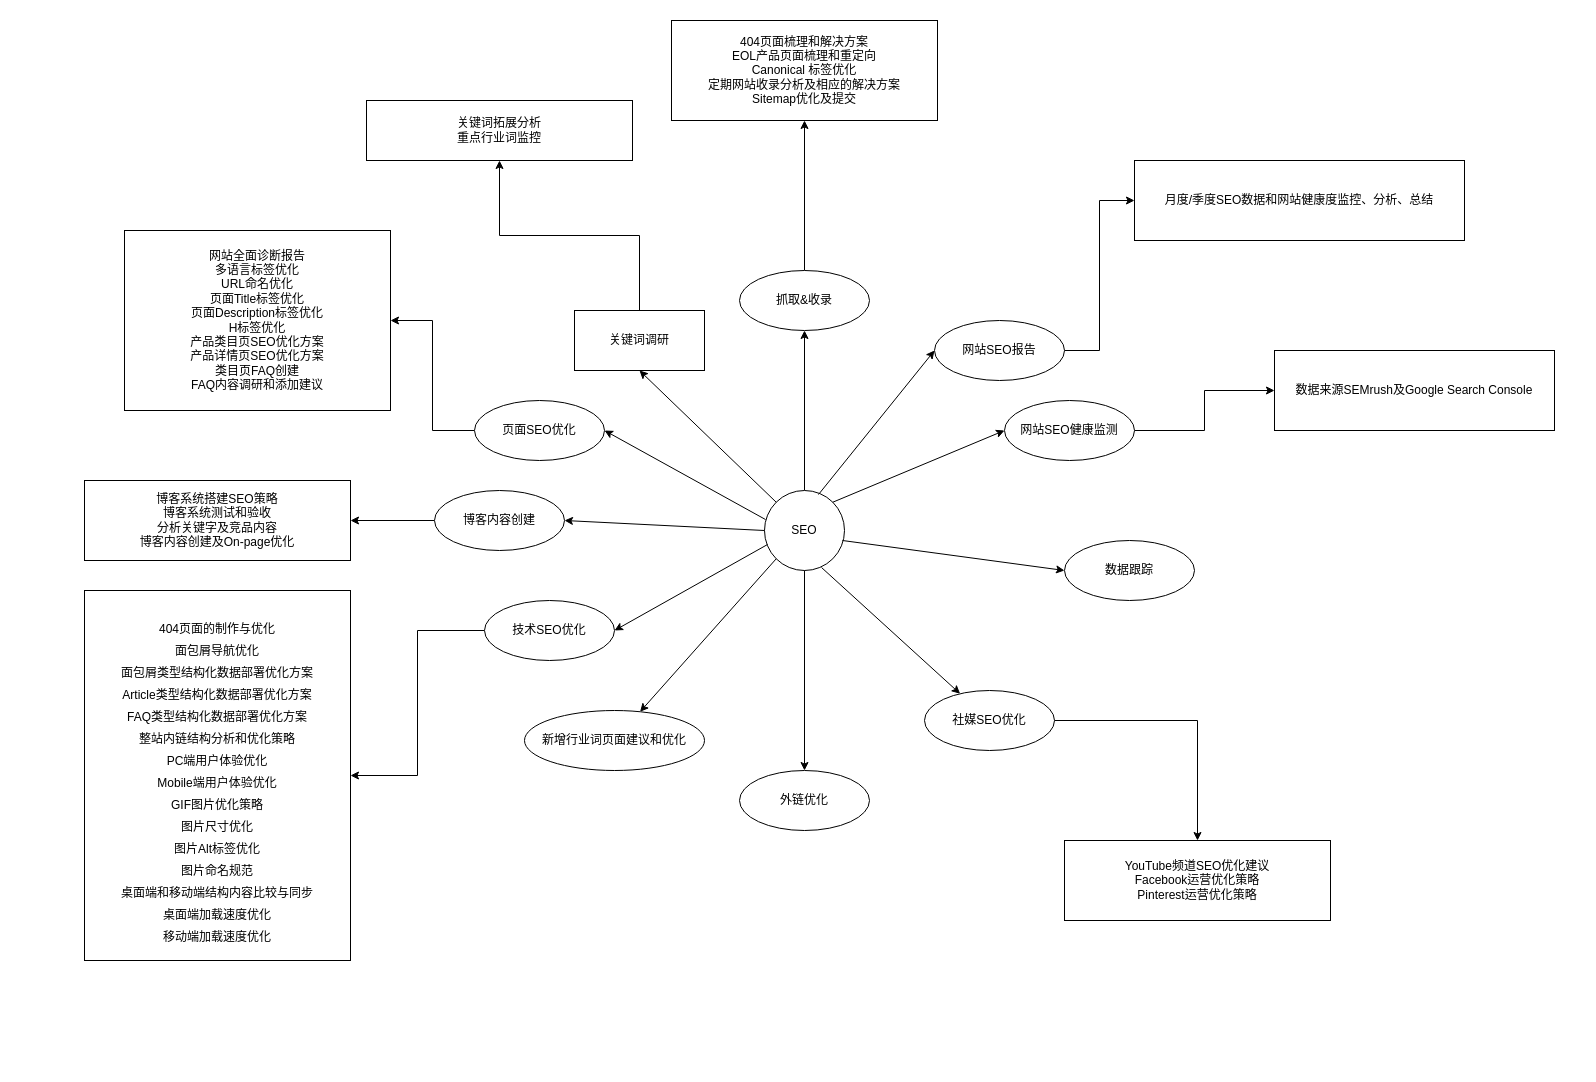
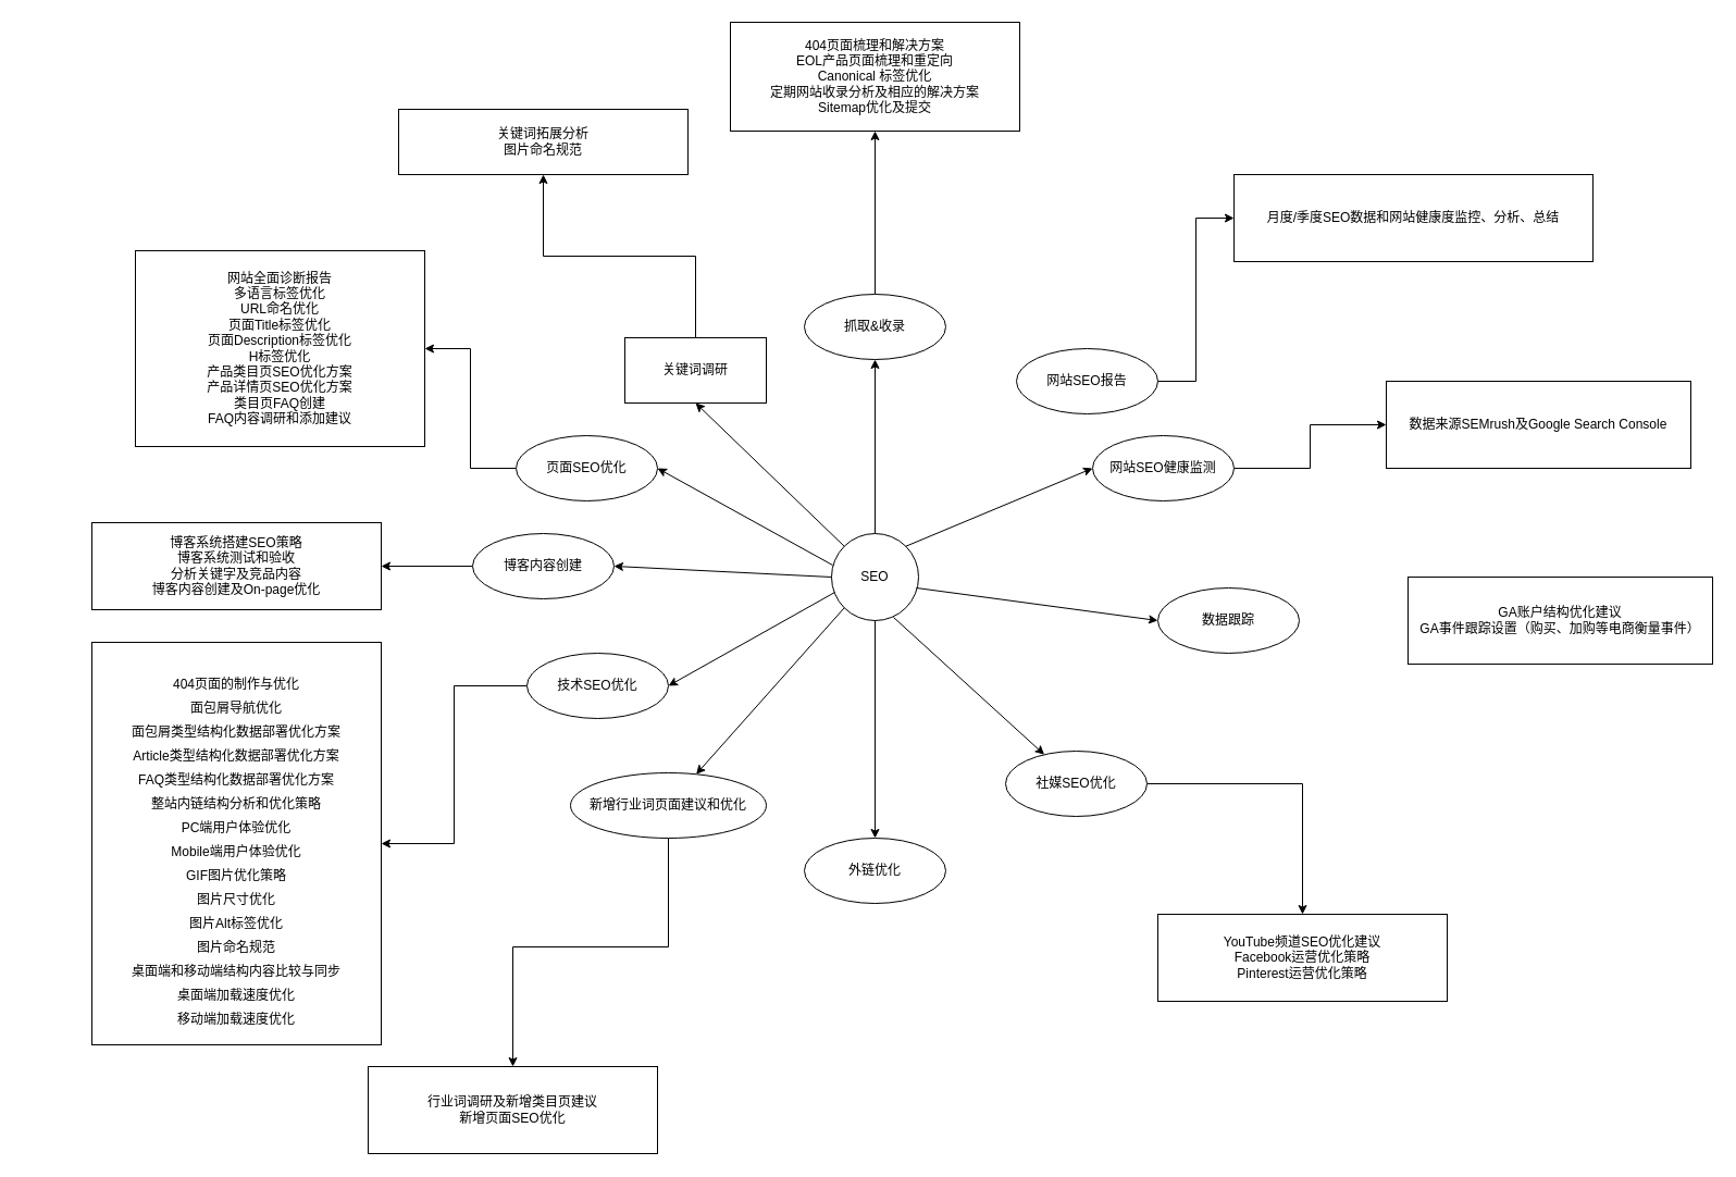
  <mxCell id="0" />
  <mxCell id="1" parent="0" />
  <mxCell id="2" style="edgeStyle=orthogonalEdgeStyle;rounded=0;orthogonalLoop=1;jettySize=auto;html=1;entryX=0.5;entryY=1;entryDx=0;entryDy=0;" edge="1" parent="1" source="3" target="5"><mxGeometry relative="1" as="geometry" /></mxCell>
  <mxCell id="3" value="SEO" style="ellipse;whiteSpace=wrap;html=1;aspect=fixed;" parent="1" vertex="1"><mxGeometry x="700" y="490" width="80" height="80" as="geometry" /></mxCell>
  <mxCell id="4" style="edgeStyle=orthogonalEdgeStyle;rounded=0;orthogonalLoop=1;jettySize=auto;html=1;" edge="1" parent="1" source="5" target="24"><mxGeometry relative="1" as="geometry" /></mxCell>
  <mxCell id="5" value="抓取&amp;amp;收录" style="ellipse;whiteSpace=wrap;html=1;" vertex="1" parent="1"><mxGeometry x="675" y="270" width="130" height="60" as="geometry" /></mxCell>
  <mxCell id="6" style="edgeStyle=orthogonalEdgeStyle;rounded=0;orthogonalLoop=1;jettySize=auto;html=1;strokeColor=default;" edge="1" parent="1" source="7" target="35"><mxGeometry relative="1" as="geometry" /></mxCell>
  <mxCell id="7" value="关键词调研" style="whiteSpace=wrap;html=1;rounded=0;" vertex="1" parent="1"><mxGeometry x="510" y="310" width="130" height="60" as="geometry" /></mxCell>
  <mxCell id="8" style="edgeStyle=orthogonalEdgeStyle;rounded=0;orthogonalLoop=1;jettySize=auto;html=1;entryX=1;entryY=0.5;entryDx=0;entryDy=0;strokeColor=default;" edge="1" parent="1" source="9" target="36"><mxGeometry relative="1" as="geometry" /></mxCell>
  <mxCell id="9" value="页面SEO优化" style="ellipse;whiteSpace=wrap;html=1;" vertex="1" parent="1"><mxGeometry x="410" y="400" width="130" height="60" as="geometry" /></mxCell>
  <mxCell id="10" style="edgeStyle=orthogonalEdgeStyle;rounded=0;orthogonalLoop=1;jettySize=auto;html=1;exitX=0;exitY=0.5;exitDx=0;exitDy=0;entryX=1;entryY=0.5;entryDx=0;entryDy=0;strokeColor=default;" edge="1" parent="1" source="11" target="37"><mxGeometry relative="1" as="geometry" /></mxCell>
  <mxCell id="11" value="博客内容创建" style="ellipse;whiteSpace=wrap;html=1;" vertex="1" parent="1"><mxGeometry x="370" y="490" width="130" height="60" as="geometry" /></mxCell>
  <mxCell id="12" style="edgeStyle=orthogonalEdgeStyle;rounded=0;orthogonalLoop=1;jettySize=auto;html=1;exitX=0;exitY=0.5;exitDx=0;exitDy=0;strokeColor=default;" edge="1" parent="1" source="13" target="38"><mxGeometry relative="1" as="geometry" /></mxCell>
  <mxCell id="13" value="技术SEO优化" style="ellipse;whiteSpace=wrap;html=1;" vertex="1" parent="1"><mxGeometry x="420" y="600" width="130" height="60" as="geometry" /></mxCell>
+ <mxCell id="14" style="edgeStyle=orthogonalEdgeStyle;rounded=0;orthogonalLoop=1;jettySize=auto;html=1;strokeColor=default;entryX=0.5;entryY=0;entryDx=0;entryDy=0;" edge="1" parent="1" source="15" target="39"><mxGeometry relative="1" as="geometry"><Array as="points"><mxPoint x="550" y="870" /><mxPoint x="407" y="870" /></Array></mxGeometry></mxCell>
  <mxCell id="15" value="新增行业词页面建议和优化" style="ellipse;whiteSpace=wrap;html=1;" vertex="1" parent="1"><mxGeometry x="460" y="710" width="180" height="60" as="geometry" /></mxCell>
  <mxCell id="16" value="外链优化" style="ellipse;whiteSpace=wrap;html=1;" vertex="1" parent="1"><mxGeometry x="675" y="770" width="130" height="60" as="geometry" /></mxCell>
  <mxCell id="17" style="edgeStyle=orthogonalEdgeStyle;rounded=0;orthogonalLoop=1;jettySize=auto;html=1;strokeColor=default;" edge="1" parent="1" source="18" target="40"><mxGeometry relative="1" as="geometry" /></mxCell>
  <mxCell id="18" value="社媒SEO优化" style="ellipse;whiteSpace=wrap;html=1;" vertex="1" parent="1"><mxGeometry x="860" y="690" width="130" height="60" as="geometry" /></mxCell>
  <mxCell id="19" value="数据跟踪" style="ellipse;whiteSpace=wrap;html=1;" vertex="1" parent="1"><mxGeometry x="1000" y="540" width="130" height="60" as="geometry" /></mxCell>
  <mxCell id="20" style="edgeStyle=orthogonalEdgeStyle;rounded=0;orthogonalLoop=1;jettySize=auto;html=1;strokeColor=default;" edge="1" parent="1" source="21" target="42"><mxGeometry relative="1" as="geometry" /></mxCell>
  <mxCell id="21" value="网站SEO健康监测" style="ellipse;whiteSpace=wrap;html=1;" vertex="1" parent="1"><mxGeometry x="940" y="400" width="130" height="60" as="geometry" /></mxCell>
  <mxCell id="22" style="edgeStyle=orthogonalEdgeStyle;rounded=0;orthogonalLoop=1;jettySize=auto;html=1;entryX=0;entryY=0.5;entryDx=0;entryDy=0;strokeColor=default;" edge="1" parent="1" source="23" target="43"><mxGeometry relative="1" as="geometry" /></mxCell>
  <mxCell id="23" value="网站SEO报告" style="ellipse;whiteSpace=wrap;html=1;" vertex="1" parent="1"><mxGeometry x="870" y="320" width="130" height="60" as="geometry" /></mxCell>
  <mxCell id="24" value="404页面梳理和解决方案&lt;br&gt;EOL产品页面梳理和重定向&lt;br&gt;Canonical 标签优化&lt;br&gt;定期网站收录分析及相应的解决方案&lt;br&gt;Sitemap优化及提交" style="rounded=0;whiteSpace=wrap;html=1;" vertex="1" parent="1"><mxGeometry x="607" y="20" width="266" height="100" as="geometry" /></mxCell>
  <mxCell id="25" value="" style="endArrow=classic;html=1;rounded=0;strokeColor=default;exitX=0;exitY=0;exitDx=0;exitDy=0;entryX=0.5;entryY=1;entryDx=0;entryDy=0;" edge="1" parent="1" source="3" target="7"><mxGeometry width="50" height="50" relative="1" as="geometry"><mxPoint x="730" y="300" as="sourcePoint" /><mxPoint x="780" y="250" as="targetPoint" /></mxGeometry></mxCell>
  <mxCell id="26" value="" style="endArrow=classic;html=1;rounded=0;strokeColor=default;exitX=0.013;exitY=0.363;exitDx=0;exitDy=0;entryX=1;entryY=0.5;entryDx=0;entryDy=0;exitPerimeter=0;" edge="1" parent="1" source="3" target="9"><mxGeometry width="50" height="50" relative="1" as="geometry"><mxPoint x="719.716" y="541.716" as="sourcePoint" /><mxPoint x="583" y="380" as="targetPoint" /></mxGeometry></mxCell>
  <mxCell id="27" value="" style="endArrow=classic;html=1;rounded=0;strokeColor=default;exitX=0;exitY=0.5;exitDx=0;exitDy=0;entryX=1;entryY=0.5;entryDx=0;entryDy=0;" edge="1" parent="1" source="3" target="11"><mxGeometry width="50" height="50" relative="1" as="geometry"><mxPoint x="731.716" y="551.716" as="sourcePoint" /><mxPoint x="595" y="390" as="targetPoint" /></mxGeometry></mxCell>
  <mxCell id="28" value="" style="endArrow=classic;html=1;rounded=0;strokeColor=default;entryX=1;entryY=0.5;entryDx=0;entryDy=0;exitX=0.038;exitY=0.675;exitDx=0;exitDy=0;exitPerimeter=0;" edge="1" parent="1" source="3" target="13"><mxGeometry width="50" height="50" relative="1" as="geometry"><mxPoint x="700" y="580" as="sourcePoint" /><mxPoint x="605" y="400" as="targetPoint" /></mxGeometry></mxCell>
  <mxCell id="29" value="" style="endArrow=classic;html=1;rounded=0;strokeColor=default;exitX=0;exitY=1;exitDx=0;exitDy=0;" edge="1" parent="1" source="3" target="15"><mxGeometry width="50" height="50" relative="1" as="geometry"><mxPoint x="751.716" y="571.716" as="sourcePoint" /><mxPoint x="615" y="410" as="targetPoint" /></mxGeometry></mxCell>
  <mxCell id="30" value="" style="endArrow=classic;html=1;rounded=0;strokeColor=default;entryX=0.5;entryY=0;entryDx=0;entryDy=0;exitX=0.5;exitY=1;exitDx=0;exitDy=0;" edge="1" parent="1" source="3" target="16"><mxGeometry width="50" height="50" relative="1" as="geometry"><mxPoint x="740" y="610" as="sourcePoint" /><mxPoint x="625" y="420" as="targetPoint" /></mxGeometry></mxCell>
  <mxCell id="31" value="" style="endArrow=classic;html=1;rounded=0;strokeColor=default;exitX=0.713;exitY=0.963;exitDx=0;exitDy=0;exitPerimeter=0;" edge="1" parent="1" source="3" target="18"><mxGeometry width="50" height="50" relative="1" as="geometry"><mxPoint x="771.716" y="591.716" as="sourcePoint" /><mxPoint x="635" y="430" as="targetPoint" /></mxGeometry></mxCell>
  <mxCell id="32" value="" style="endArrow=classic;html=1;rounded=0;strokeColor=default;exitX=0.975;exitY=0.625;exitDx=0;exitDy=0;entryX=0;entryY=0.5;entryDx=0;entryDy=0;exitPerimeter=0;" edge="1" parent="1" source="3" target="19"><mxGeometry width="50" height="50" relative="1" as="geometry"><mxPoint x="791.716" y="611.716" as="sourcePoint" /><mxPoint x="655" y="450" as="targetPoint" /></mxGeometry></mxCell>
  <mxCell id="33" value="" style="endArrow=classic;html=1;rounded=0;strokeColor=default;exitX=1;exitY=0;exitDx=0;exitDy=0;entryX=0;entryY=0.5;entryDx=0;entryDy=0;" edge="1" parent="1" source="3" target="21"><mxGeometry width="50" height="50" relative="1" as="geometry"><mxPoint x="801.716" y="621.716" as="sourcePoint" /><mxPoint x="665" y="460" as="targetPoint" /></mxGeometry></mxCell>
- <mxCell id="34" value="" style="endArrow=classic;html=1;rounded=0;strokeColor=default;exitX=0.675;exitY=0.05;exitDx=0;exitDy=0;entryX=0;entryY=0.5;entryDx=0;entryDy=0;exitPerimeter=0;" edge="1" parent="1" source="3" target="23"><mxGeometry width="50" height="50" relative="1" as="geometry"><mxPoint x="811.716" y="631.716" as="sourcePoint" /><mxPoint x="675" y="470" as="targetPoint" /></mxGeometry></mxCell>
- <mxCell id="35" value="关键词拓展分析&lt;br&gt;重点行业词监控" style="rounded=0;whiteSpace=wrap;html=1;" vertex="1" parent="1"><mxGeometry x="302" y="100" width="266" height="60" as="geometry" /></mxCell>
+ <mxCell id="35" value="关键词拓展分析&lt;br&gt;图片命名规范" style="rounded=0;whiteSpace=wrap;html=1;" vertex="1" parent="1"><mxGeometry x="302" y="100" width="266" height="60" as="geometry" /></mxCell>
  <mxCell id="36" value="网站全面诊断报告&lt;br&gt;多语言标签优化&lt;br&gt;URL命名优化&lt;br&gt;页面Title标签优化&lt;br&gt;页面Description标签优化&lt;br&gt;H标签优化&lt;br&gt;产品类目页SEO优化方案&lt;br&gt;产品详情页SEO优化方案&lt;br&gt;类目页FAQ创建&lt;br&gt;FAQ内容调研和添加建议" style="rounded=0;whiteSpace=wrap;html=1;" vertex="1" parent="1"><mxGeometry x="60" y="230" width="266" height="180" as="geometry" /></mxCell>
  <mxCell id="37" value="博客系统搭建SEO策略&lt;br&gt;博客系统测试和验收&lt;br&gt;分析关键字及竞品内容&lt;br&gt;博客内容创建及On-page优化" style="rounded=0;whiteSpace=wrap;html=1;" vertex="1" parent="1"><mxGeometry x="20" y="480" width="266" height="80" as="geometry" /></mxCell>
  <mxCell id="38" value="&lt;br&gt;&lt;table style=&quot;border-collapse:collapse;width:325.52pt;&quot; height=&quot;330&quot; width=&quot;434&quot; cellspacing=&quot;0&quot; cellpadding=&quot;0&quot; border=&quot;0&quot;&gt; &lt;colgroup&gt;&lt;col style=&quot;width:325.50pt;&quot; width=&quot;434&quot;&gt;&lt;/colgroup&gt; &lt;tbody&gt;&lt;tr style=&quot;height:16.50pt;&quot; height=&quot;22&quot;&gt;  &lt;td style=&quot;height:16.50pt;width:325.50pt;&quot; width=&quot;434&quot; height=&quot;22&quot; class=&quot;et2&quot;&gt;404页面的制作与优化&lt;/td&gt; &lt;/tr&gt; &lt;tr style=&quot;height:16.50pt;&quot; height=&quot;22&quot;&gt;  &lt;td style=&quot;height:16.50pt;&quot; height=&quot;22&quot; class=&quot;et2&quot;&gt;面包屑导航优化&lt;/td&gt; &lt;/tr&gt; &lt;tr style=&quot;height:16.50pt;&quot; height=&quot;22&quot;&gt;  &lt;td style=&quot;height:16.50pt;&quot; height=&quot;22&quot; class=&quot;et2&quot;&gt;面包屑类型结构化数据部署优化方案&lt;/td&gt; &lt;/tr&gt; &lt;tr style=&quot;height:16.50pt;&quot; height=&quot;22&quot;&gt;  &lt;td style=&quot;height:16.50pt;&quot; height=&quot;22&quot; class=&quot;et2&quot;&gt;Article类型结构化数据部署优化方案&lt;/td&gt; &lt;/tr&gt; &lt;tr style=&quot;height:16.50pt;&quot; height=&quot;22&quot;&gt;  &lt;td style=&quot;height:16.50pt;&quot; height=&quot;22&quot; class=&quot;et2&quot;&gt;FAQ类型结构化数据部署优化方案&lt;/td&gt; &lt;/tr&gt; &lt;tr style=&quot;height:16.50pt;&quot; height=&quot;22&quot;&gt;  &lt;td style=&quot;height:16.50pt;&quot; height=&quot;22&quot; class=&quot;et2&quot;&gt;整站内链结构分析和优化策略&lt;/td&gt; &lt;/tr&gt; &lt;tr style=&quot;height:16.50pt;&quot; height=&quot;22&quot;&gt;  &lt;td style=&quot;height:16.50pt;&quot; height=&quot;22&quot; class=&quot;et3&quot;&gt;PC端用户体验优化&lt;/td&gt; &lt;/tr&gt; &lt;tr style=&quot;height:16.50pt;&quot; height=&quot;22&quot;&gt;  &lt;td style=&quot;height:16.50pt;&quot; height=&quot;22&quot; class=&quot;et3&quot;&gt;Mobile端用户体验优化&lt;/td&gt; &lt;/tr&gt; &lt;tr style=&quot;height:16.50pt;&quot; height=&quot;22&quot;&gt;  &lt;td style=&quot;height:16.50pt;&quot; height=&quot;22&quot; class=&quot;et2&quot;&gt;GIF图片优化策略&lt;/td&gt; &lt;/tr&gt; &lt;tr style=&quot;height:16.50pt;&quot; height=&quot;22&quot;&gt;  &lt;td style=&quot;height:16.50pt;&quot; height=&quot;22&quot; class=&quot;et2&quot;&gt;图片尺寸优化&lt;/td&gt; &lt;/tr&gt; &lt;tr style=&quot;height:16.50pt;&quot; height=&quot;22&quot;&gt;  &lt;td style=&quot;height:16.50pt;&quot; height=&quot;22&quot; class=&quot;et2&quot;&gt;图片Alt标签优化&lt;/td&gt; &lt;/tr&gt; &lt;tr style=&quot;height:16.50pt;&quot; height=&quot;22&quot;&gt;  &lt;td style=&quot;height:16.50pt;&quot; height=&quot;22&quot; class=&quot;et2&quot;&gt;图片命名规范&lt;/td&gt; &lt;/tr&gt; &lt;tr style=&quot;height:16.50pt;&quot; height=&quot;22&quot;&gt;  &lt;td style=&quot;height:16.50pt;&quot; height=&quot;22&quot; class=&quot;et2&quot;&gt;桌面端和移动端结构内容比较与同步&lt;/td&gt; &lt;/tr&gt; &lt;tr style=&quot;height:16.50pt;&quot; height=&quot;22&quot;&gt;  &lt;td style=&quot;height:16.50pt;&quot; height=&quot;22&quot; class=&quot;et2&quot;&gt;桌面端加载速度优化&lt;/td&gt; &lt;/tr&gt; &lt;tr style=&quot;height:16.50pt;&quot; height=&quot;22&quot;&gt;  &lt;td style=&quot;height:16.50pt;&quot; height=&quot;22&quot; class=&quot;et2&quot;&gt;移动端加载速度优化&lt;/td&gt; &lt;/tr&gt;&lt;/tbody&gt;&lt;/table&gt;" style="rounded=0;whiteSpace=wrap;html=1;" vertex="1" parent="1"><mxGeometry x="20" y="590" width="266" height="370" as="geometry" /></mxCell>
+ <mxCell id="39" value="行业词调研及新增类目页建议&lt;br&gt;新增页面SEO优化" style="rounded=0;whiteSpace=wrap;html=1;" vertex="1" parent="1"><mxGeometry x="274" y="980" width="266" height="80" as="geometry" /></mxCell>
  <mxCell id="40" value="YouTube频道SEO优化建议&lt;br&gt;Facebook运营优化策略&lt;br&gt;Pinterest运营优化策略" style="rounded=0;whiteSpace=wrap;html=1;" vertex="1" parent="1"><mxGeometry x="1000" y="840" width="266" height="80" as="geometry" /></mxCell>
+ <mxCell id="41" value="GA账户结构优化建议&lt;br&gt;GA事件跟踪设置（购买、加购等电商衡量事件）" style="rounded=0;whiteSpace=wrap;html=1;" vertex="1" parent="1"><mxGeometry x="1230" y="530" width="280" height="80" as="geometry" /></mxCell>
  <mxCell id="42" value="数据来源SEMrush及Google Search Console" style="rounded=0;whiteSpace=wrap;html=1;" vertex="1" parent="1"><mxGeometry x="1210" y="350" width="280" height="80" as="geometry" /></mxCell>
  <mxCell id="43" value="月度/季度SEO数据和网站健康度监控、分析、总结" style="rounded=0;whiteSpace=wrap;html=1;" vertex="1" parent="1"><mxGeometry x="1070" y="160" width="330" height="80" as="geometry" /></mxCell>
